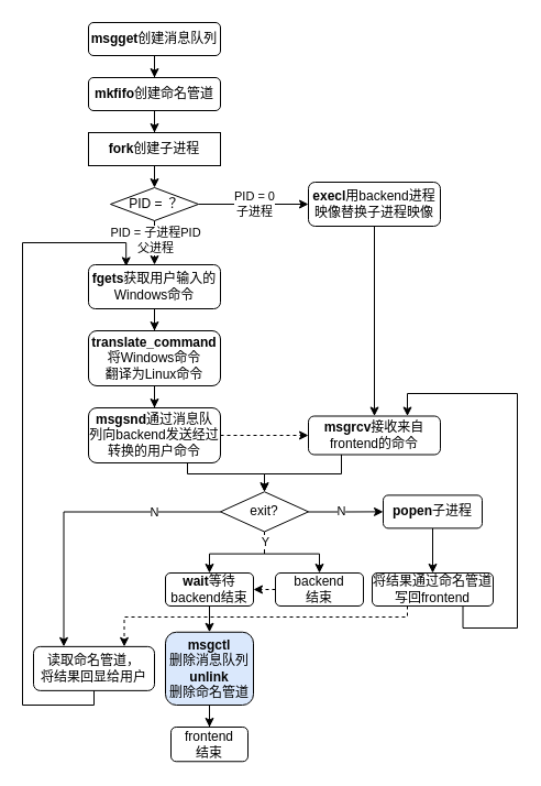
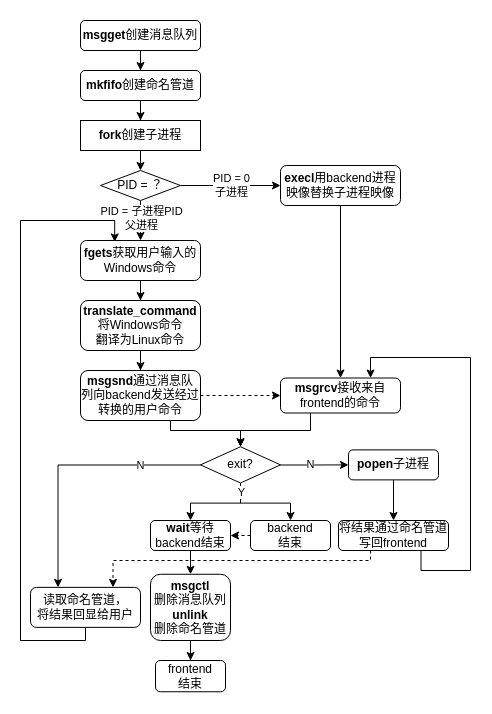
  <mxCell id="0" />
  <mxCell id="1" parent="0" />
  <mxCell id="2" style="edgeStyle=orthogonalEdgeStyle;rounded=0;orthogonalLoop=1;jettySize=auto;html=1;entryX=0.5;entryY=0;entryDx=0;entryDy=0;" edge="1" parent="1" source="3" target="15"><mxGeometry relative="1" as="geometry" /></mxCell>
  <mxCell id="3" value="&lt;b&gt;fgets&lt;/b&gt;获取用户输入的Windows命令" style="rounded=1;whiteSpace=wrap;html=1;" vertex="1" parent="1"><mxGeometry x="80" y="240" width="120" height="40" as="geometry" /></mxCell>
  <mxCell id="4" style="edgeStyle=orthogonalEdgeStyle;rounded=0;orthogonalLoop=1;jettySize=auto;html=1;entryX=0.5;entryY=0;entryDx=0;entryDy=0;" edge="1" parent="1" source="5" target="7"><mxGeometry relative="1" as="geometry" /></mxCell>
  <mxCell id="5" value="&lt;b&gt;msgget&lt;/b&gt;创建消息队列" style="rounded=1;whiteSpace=wrap;html=1;" vertex="1" parent="1"><mxGeometry x="80" y="20" width="120" height="30" as="geometry" /></mxCell>
  <mxCell id="6" value="" style="edgeStyle=orthogonalEdgeStyle;rounded=0;orthogonalLoop=1;jettySize=auto;html=1;" edge="1" parent="1" source="7" target="42"><mxGeometry relative="1" as="geometry" /></mxCell>
  <mxCell id="7" value="&lt;b&gt;mkfifo&lt;/b&gt;创建命名管道" style="rounded=1;whiteSpace=wrap;html=1;" vertex="1" parent="1"><mxGeometry x="80" y="70" width="120" height="30" as="geometry" /></mxCell>
  <mxCell id="8" style="edgeStyle=orthogonalEdgeStyle;rounded=0;orthogonalLoop=1;jettySize=auto;html=1;entryX=0.5;entryY=0;entryDx=0;entryDy=0;exitX=0.5;exitY=1;exitDx=0;exitDy=0;" edge="1" parent="1" source="43" target="3"><mxGeometry relative="1" as="geometry"><mxPoint x="140" y="200" as="sourcePoint" /></mxGeometry></mxCell>
  <mxCell id="9" value="PID = 子进程PID&lt;br&gt;父进程" style="edgeLabel;html=1;align=center;verticalAlign=middle;resizable=0;points=[];" vertex="1" connectable="0" parent="8"><mxGeometry x="-0.281" relative="1" as="geometry"><mxPoint y="3" as="offset" /></mxGeometry></mxCell>
  <mxCell id="10" style="edgeStyle=orthogonalEdgeStyle;rounded=0;orthogonalLoop=1;jettySize=auto;html=1;exitX=1;exitY=0.5;exitDx=0;exitDy=0;entryX=0;entryY=0.5;entryDx=0;entryDy=0;" edge="1" parent="1" source="43" target="13"><mxGeometry relative="1" as="geometry"><mxPoint x="200" y="185" as="sourcePoint" /></mxGeometry></mxCell>
  <mxCell id="11" value="PID = 0&lt;br&gt;子进程" style="edgeLabel;html=1;align=center;verticalAlign=middle;resizable=0;points=[];" vertex="1" connectable="0" parent="10"><mxGeometry x="-0.003" y="1" relative="1" as="geometry"><mxPoint as="offset" /></mxGeometry></mxCell>
  <mxCell id="12" style="edgeStyle=orthogonalEdgeStyle;rounded=0;orthogonalLoop=1;jettySize=auto;html=1;" edge="1" parent="1" source="13" target="21"><mxGeometry relative="1" as="geometry" /></mxCell>
  <mxCell id="13" value="&lt;b&gt;execl&lt;/b&gt;用backend进程映像替换子进程映像" style="rounded=1;whiteSpace=wrap;html=1;" vertex="1" parent="1"><mxGeometry x="280" y="165" width="120" height="40" as="geometry" /></mxCell>
  <mxCell id="14" style="edgeStyle=orthogonalEdgeStyle;rounded=0;orthogonalLoop=1;jettySize=auto;html=1;entryX=0.5;entryY=0;entryDx=0;entryDy=0;" edge="1" parent="1" source="15" target="18"><mxGeometry relative="1" as="geometry" /></mxCell>
  <mxCell id="15" value="&lt;b&gt;translate_command&lt;/b&gt;&lt;br&gt;将Windows命令&lt;br&gt;翻译为Linux命令" style="rounded=1;whiteSpace=wrap;html=1;" vertex="1" parent="1"><mxGeometry x="80" y="300" width="120" height="50" as="geometry" /></mxCell>
  <mxCell id="16" style="edgeStyle=orthogonalEdgeStyle;rounded=0;orthogonalLoop=1;jettySize=auto;html=1;entryX=0;entryY=0.5;entryDx=0;entryDy=0;dashed=1;" edge="1" parent="1" source="18" target="21"><mxGeometry relative="1" as="geometry" /></mxCell>
  <mxCell id="17" style="edgeStyle=orthogonalEdgeStyle;rounded=0;orthogonalLoop=1;jettySize=auto;html=1;entryX=0.5;entryY=0;entryDx=0;entryDy=0;exitX=0.75;exitY=1;exitDx=0;exitDy=0;" edge="1" parent="1" source="18" target="40"><mxGeometry relative="1" as="geometry"><Array as="points"><mxPoint x="170" y="430" /><mxPoint x="240" y="430" /></Array></mxGeometry></mxCell>
  <mxCell id="18" value="&lt;b&gt;msgsnd&lt;/b&gt;通过消息队列向backend发送经过转换的用户命令" style="rounded=1;whiteSpace=wrap;html=1;" vertex="1" parent="1"><mxGeometry x="80" y="370" width="120" height="50" as="geometry" /></mxCell>
  <mxCell id="19" style="edgeStyle=orthogonalEdgeStyle;rounded=0;orthogonalLoop=1;jettySize=auto;html=1;exitX=0.5;exitY=1;exitDx=0;exitDy=0;" edge="1" parent="1" source="7" target="7"><mxGeometry relative="1" as="geometry" /></mxCell>
  <mxCell id="20" style="edgeStyle=orthogonalEdgeStyle;rounded=0;orthogonalLoop=1;jettySize=auto;html=1;exitX=0.25;exitY=1;exitDx=0;exitDy=0;entryX=0.5;entryY=0;entryDx=0;entryDy=0;" edge="1" parent="1" source="21" target="40"><mxGeometry relative="1" as="geometry"><Array as="points"><mxPoint x="310" y="430" /><mxPoint x="240" y="430" /></Array></mxGeometry></mxCell>
  <mxCell id="21" value="&lt;b&gt;msgrcv&lt;/b&gt;接收来自frontend的命令" style="rounded=1;whiteSpace=wrap;html=1;" vertex="1" parent="1"><mxGeometry x="280" y="377.5" width="120" height="35" as="geometry" /></mxCell>
  <mxCell id="22" style="edgeStyle=orthogonalEdgeStyle;rounded=0;orthogonalLoop=1;jettySize=auto;html=1;entryX=1;entryY=0.5;entryDx=0;entryDy=0;dashed=1;" edge="1" parent="1" source="23" target="25"><mxGeometry relative="1" as="geometry"><Array as="points"><mxPoint x="240" y="534.75" /><mxPoint x="240" y="534.75" /></Array></mxGeometry></mxCell>
  <mxCell id="23" value="backend&lt;br&gt;结束" style="rounded=1;whiteSpace=wrap;html=1;" vertex="1" parent="1"><mxGeometry x="250" y="520" width="80" height="30" as="geometry" /></mxCell>
  <mxCell id="24" style="edgeStyle=orthogonalEdgeStyle;rounded=0;orthogonalLoop=1;jettySize=auto;html=1;entryX=0.5;entryY=0;entryDx=0;entryDy=0;" edge="1" parent="1" source="25" target="27"><mxGeometry relative="1" as="geometry" /></mxCell>
  <mxCell id="25" value="&lt;b&gt;wait&lt;/b&gt;等待&lt;br&gt;backend结束" style="rounded=1;whiteSpace=wrap;html=1;" vertex="1" parent="1"><mxGeometry x="150" y="520" width="80" height="30" as="geometry" /></mxCell>
  <mxCell id="26" value="" style="edgeStyle=orthogonalEdgeStyle;rounded=0;orthogonalLoop=1;jettySize=auto;html=1;" edge="1" parent="1" source="27" target="44"><mxGeometry relative="1" as="geometry" /></mxCell>
- <mxCell id="27" value="&lt;b&gt;msgctl&lt;br&gt;&lt;/b&gt;删除消息队列&lt;br&gt;&lt;b&gt;unlink&lt;br&gt;&lt;/b&gt;删除命名管道" style="rounded=1;whiteSpace=wrap;html=1;fillColor=#dae8fc;" vertex="1" parent="1"><mxGeometry x="150" y="573.75" width="80" height="66.25" as="geometry" /></mxCell>
+ <mxCell id="27" value="&lt;b&gt;msgctl&lt;br&gt;&lt;/b&gt;删除消息队列&lt;br&gt;&lt;b&gt;unlink&lt;br&gt;&lt;/b&gt;删除命名管道" style="rounded=1;whiteSpace=wrap;html=1;" vertex="1" parent="1"><mxGeometry x="150" y="573.75" width="80" height="66.25" as="geometry" /></mxCell>
  <mxCell id="28" style="edgeStyle=orthogonalEdgeStyle;rounded=0;orthogonalLoop=1;jettySize=auto;html=1;entryX=0.5;entryY=0;entryDx=0;entryDy=0;" edge="1" parent="1" source="29" target="32"><mxGeometry relative="1" as="geometry" /></mxCell>
  <mxCell id="29" value="&lt;b&gt;popen&lt;/b&gt;子进程" style="rounded=1;whiteSpace=wrap;html=1;" vertex="1" parent="1"><mxGeometry x="348" y="449.38" width="90" height="30" as="geometry" /></mxCell>
  <mxCell id="30" style="edgeStyle=orthogonalEdgeStyle;rounded=0;orthogonalLoop=1;jettySize=auto;html=1;entryX=0.75;entryY=0;entryDx=0;entryDy=0;dashed=1;" edge="1" parent="1" source="32" target="45"><mxGeometry relative="1" as="geometry"><Array as="points"><mxPoint x="370" y="560" /><mxPoint x="112" y="560" /></Array></mxGeometry></mxCell>
  <mxCell id="31" style="edgeStyle=orthogonalEdgeStyle;rounded=0;orthogonalLoop=1;jettySize=auto;html=1;exitX=0.75;exitY=1;exitDx=0;exitDy=0;entryX=0.75;entryY=0;entryDx=0;entryDy=0;" edge="1" parent="1" source="32" target="21"><mxGeometry relative="1" as="geometry"><Array as="points"><mxPoint x="420" y="570" /><mxPoint x="470" y="570" /><mxPoint x="470" y="357" /><mxPoint x="370" y="357" /></Array></mxGeometry></mxCell>
  <mxCell id="32" value="将结果通过命名管道写回frontend" style="rounded=1;whiteSpace=wrap;html=1;" vertex="1" parent="1"><mxGeometry x="338" y="520" width="110" height="30" as="geometry" /></mxCell>
  <mxCell id="33" style="edgeStyle=orthogonalEdgeStyle;rounded=0;orthogonalLoop=1;jettySize=auto;html=1;" edge="1" parent="1" source="40" target="23"><mxGeometry relative="1" as="geometry" /></mxCell>
  <mxCell id="34" style="edgeStyle=orthogonalEdgeStyle;rounded=0;orthogonalLoop=1;jettySize=auto;html=1;exitX=0.5;exitY=1;exitDx=0;exitDy=0;entryX=0.5;entryY=0;entryDx=0;entryDy=0;" edge="1" parent="1" source="40" target="25"><mxGeometry relative="1" as="geometry" /></mxCell>
  <mxCell id="35" value="Y" style="edgeLabel;html=1;align=center;verticalAlign=middle;resizable=0;points=[];" vertex="1" connectable="0" parent="34"><mxGeometry x="-0.789" y="-3" relative="1" as="geometry"><mxPoint x="3" as="offset" /></mxGeometry></mxCell>
  <mxCell id="36" style="edgeStyle=orthogonalEdgeStyle;rounded=0;orthogonalLoop=1;jettySize=auto;html=1;entryX=0;entryY=0.5;entryDx=0;entryDy=0;" edge="1" parent="1" source="40" target="29"><mxGeometry relative="1" as="geometry" /></mxCell>
  <mxCell id="37" value="N" style="edgeLabel;html=1;align=center;verticalAlign=middle;resizable=0;points=[];" vertex="1" connectable="0" parent="36"><mxGeometry x="0.045" y="1" relative="1" as="geometry"><mxPoint x="-6" as="offset" /></mxGeometry></mxCell>
  <mxCell id="38" style="edgeStyle=orthogonalEdgeStyle;rounded=0;orthogonalLoop=1;jettySize=auto;html=1;entryX=0.25;entryY=0;entryDx=0;entryDy=0;" edge="1" parent="1" source="40" target="45"><mxGeometry relative="1" as="geometry" /></mxCell>
  <mxCell id="39" value="N" style="edgeLabel;html=1;align=center;verticalAlign=middle;resizable=0;points=[];" vertex="1" connectable="0" parent="38"><mxGeometry x="-0.543" relative="1" as="geometry"><mxPoint as="offset" /></mxGeometry></mxCell>
  <mxCell id="40" value="exit?" style="rhombus;whiteSpace=wrap;html=1;" vertex="1" parent="1"><mxGeometry x="200" y="446.25" width="80" height="36.25" as="geometry" /></mxCell>
  <mxCell id="41" style="edgeStyle=orthogonalEdgeStyle;rounded=0;orthogonalLoop=1;jettySize=auto;html=1;exitX=0.5;exitY=1;exitDx=0;exitDy=0;entryX=0.5;entryY=0;entryDx=0;entryDy=0;" edge="1" parent="1" source="42" target="43"><mxGeometry relative="1" as="geometry" /></mxCell>
  <mxCell id="42" value="&lt;b&gt;fork&lt;/b&gt;创建子进程" style="whiteSpace=wrap;html=1;rounded=0;" vertex="1" parent="1"><mxGeometry x="80" y="120" width="120" height="30" as="geometry" /></mxCell>
  <mxCell id="43" value="PID = ？" style="rhombus;whiteSpace=wrap;html=1;" vertex="1" parent="1"><mxGeometry x="100" y="170" width="80" height="30" as="geometry" /></mxCell>
  <mxCell id="44" value="frontend&lt;br&gt;结束" style="whiteSpace=wrap;html=1;rounded=1;" vertex="1" parent="1"><mxGeometry x="155" y="660" width="70" height="31.25" as="geometry" /></mxCell>
  <mxCell id="45" value="读取命名管道，&lt;br&gt;将结果回显给用户" style="rounded=1;whiteSpace=wrap;html=1;" vertex="1" parent="1"><mxGeometry x="30" y="586.88" width="110" height="40" as="geometry" /></mxCell>
  <mxCell id="46" style="edgeStyle=orthogonalEdgeStyle;rounded=0;orthogonalLoop=1;jettySize=auto;html=1;entryX=0.285;entryY=0.036;entryDx=0;entryDy=0;entryPerimeter=0;exitX=0.5;exitY=1;exitDx=0;exitDy=0;" edge="1" parent="1" source="45" target="3"><mxGeometry relative="1" as="geometry"><Array as="points"><mxPoint x="85" y="640" /><mxPoint x="20" y="640" /><mxPoint x="20" y="220" /><mxPoint x="114" y="220" /></Array></mxGeometry></mxCell>
